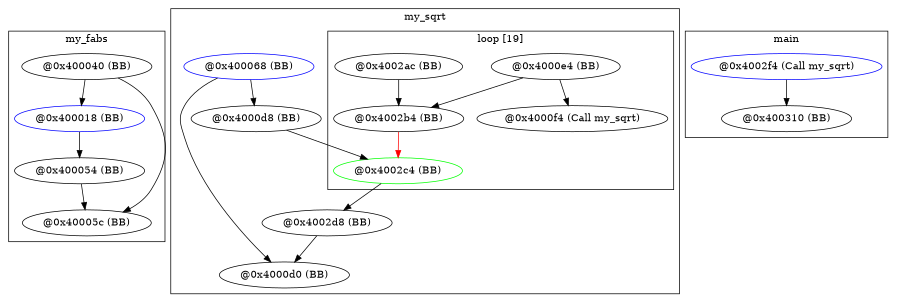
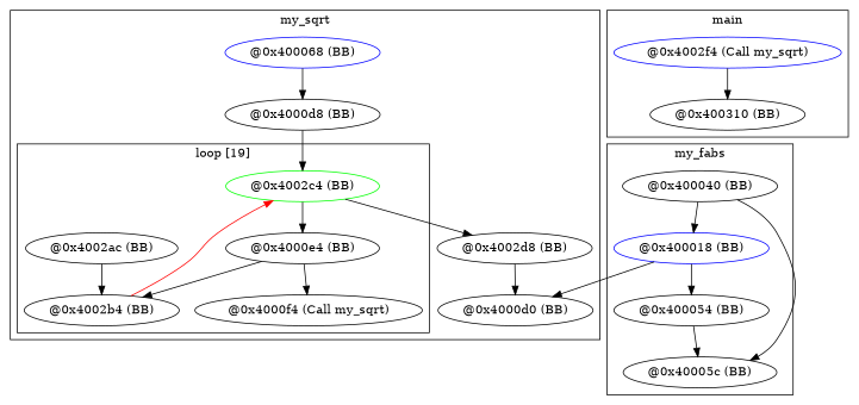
  digraph {
    n1 [color=blue label="@0x400018 (BB)"]
    n2 [label="@0x400040 (BB)"]
    n3 [label="@0x400054 (BB)"]
    n4 [label="@0x40005c (BB)"]
    n5 [color=green label="@0x4002c4 (BB)"]
    n6 [label="@0x4002b4 (BB)"]
    n7 [label="@0x4000e4 (BB)"]
    n8 [label="@0x4000f4 (Call my_sqrt)"]
    n9 [label="@0x4002ac (BB)"]
    n10 [color=blue label="@0x400068 (BB)"]
    n11 [label="@0x4000d0 (BB)"]
    n12 [label="@0x4000d8 (BB)"]
    n13 [label="@0x4002d8 (BB)"]
    n14 [color=blue label="@0x4002f4 (Call my_sqrt)"]
    n15 [label="@0x400310 (BB)"]
    subgraph cluster_1 {
      label=my_fabs
      n1
      n2
      n3
      n4
    }
    subgraph cluster_2 {
      label=my_sqrt
      n10
      n11
      n12
      n13
      subgraph cluster_3 {
        label="loop [19]"
        n5
        n6
        n7
        n8
        n9
      }
    }
    subgraph cluster_4 {
      label=main
      n14
      n15
    }
    n1 -> n3
    n2 -> n1
    n2 -> n4
    n3 -> n4
+   n5 -> n7
    n5 -> n13
    n6 -> n5 [color=red]
    n7 -> n6
    n7 -> n8
    n9 -> n6
-   n10 -> n11
+   n1 -> n11
    n10 -> n12
    n12 -> n5
    n13 -> n11
    n14 -> n15
  }
